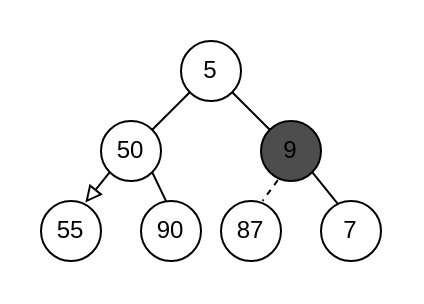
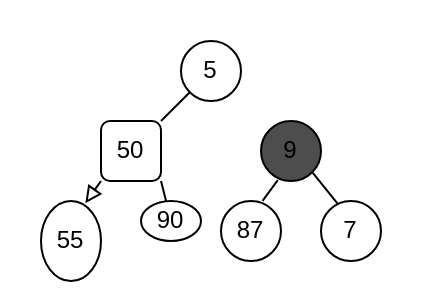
  <mxCell id="0" />
  <mxCell id="1" parent="0" />
  <mxCell id="2" value="87" style="ellipse;whiteSpace=wrap;html=1;aspect=fixed;" parent="1" vertex="1"><mxGeometry x="110" y="100" width="30" height="30" as="geometry" /></mxCell>
- <mxCell id="3" style="edgeStyle=none;html=1;exitX=0.28;exitY=0.987;exitDx=0;exitDy=0;entryX=0.692;entryY=-0.003;entryDx=0;entryDy=0;entryPerimeter=0;endArrow=none;endFill=0;exitPerimeter=0;dashed=1;" parent="1" source="5" target="2" edge="1"><mxGeometry relative="1" as="geometry" /></mxCell>
+ <mxCell id="3" style="edgeStyle=none;html=1;exitX=0.28;exitY=0.987;exitDx=0;exitDy=0;entryX=0.692;entryY=-0.003;entryDx=0;entryDy=0;entryPerimeter=0;endArrow=none;endFill=0;exitPerimeter=0;" parent="1" source="5" target="2" edge="1"><mxGeometry relative="1" as="geometry" /></mxCell>
  <mxCell id="4" style="edgeStyle=none;html=1;exitX=1;exitY=1;exitDx=0;exitDy=0;entryX=0.3;entryY=0.073;entryDx=0;entryDy=0;entryPerimeter=0;endArrow=none;endFill=0;" parent="1" source="5" target="14" edge="1"><mxGeometry relative="1" as="geometry" /></mxCell>
  <mxCell id="5" value="9" style="ellipse;whiteSpace=wrap;html=1;aspect=fixed;fillColor=#4D4D4D;" parent="1" vertex="1"><mxGeometry x="130" y="60" width="30" height="30" as="geometry" /></mxCell>
  <mxCell id="6" style="edgeStyle=none;html=1;exitX=0;exitY=1;exitDx=0;exitDy=0;entryX=1;entryY=0;entryDx=0;entryDy=0;endArrow=none;endFill=0;" parent="1" source="8" target="11" edge="1"><mxGeometry relative="1" as="geometry" /></mxCell>
- <mxCell id="7" style="edgeStyle=none;html=1;exitX=1;exitY=1;exitDx=0;exitDy=0;entryX=0;entryY=0;entryDx=0;entryDy=0;endArrow=none;endFill=0;" parent="1" source="8" target="5" edge="1"><mxGeometry relative="1" as="geometry" /></mxCell>
  <mxCell id="8" value="5" style="ellipse;whiteSpace=wrap;html=1;aspect=fixed;" parent="1" vertex="1"><mxGeometry x="90" y="20" width="30" height="30" as="geometry" /></mxCell>
  <mxCell id="9" style="edgeStyle=none;html=1;exitX=0;exitY=1;exitDx=0;exitDy=0;entryX=0.739;entryY=0.027;entryDx=0;entryDy=0;entryPerimeter=0;endArrow=block;endFill=0;" parent="1" source="11" target="13" edge="1"><mxGeometry relative="1" as="geometry" /></mxCell>
  <mxCell id="10" style="edgeStyle=none;html=1;exitX=1;exitY=1;exitDx=0;exitDy=0;entryX=0.418;entryY=0.003;entryDx=0;entryDy=0;entryPerimeter=0;endArrow=none;endFill=0;" parent="1" source="11" target="12" edge="1"><mxGeometry relative="1" as="geometry" /></mxCell>
- <mxCell id="11" value="50" style="ellipse;whiteSpace=wrap;html=1;aspect=fixed;" parent="1" vertex="1"><mxGeometry x="50" y="60" width="30" height="30" as="geometry" /></mxCell>
- <mxCell id="12" value="90" style="ellipse;whiteSpace=wrap;html=1;aspect=fixed;" parent="1" vertex="1"><mxGeometry x="70" y="100" width="30" height="30" as="geometry" /></mxCell>
- <mxCell id="13" value="55" style="ellipse;whiteSpace=wrap;html=1;aspect=fixed;" parent="1" vertex="1"><mxGeometry x="20" y="100" width="30" height="30" as="geometry" /></mxCell>
+ <mxCell id="11" value="50" style="whiteSpace=wrap;html=1;aspect=fixed;rounded=1;" parent="1" vertex="1"><mxGeometry x="50" y="60" width="30" height="30" as="geometry" /></mxCell>
+ <mxCell id="12" value="90" style="ellipse;whiteSpace=wrap;html=1;aspect=fixed;" parent="1" vertex="1"><mxGeometry x="70" y="100" width="30" height="20" as="geometry" /></mxCell>
+ <mxCell id="13" value="55" style="ellipse;whiteSpace=wrap;html=1;aspect=fixed;" parent="1" vertex="1"><mxGeometry x="20" y="100" width="30" height="40" as="geometry" /></mxCell>
  <mxCell id="14" value="7" style="ellipse;whiteSpace=wrap;html=1;aspect=fixed;fillColor=default;" parent="1" vertex="1"><mxGeometry x="160" y="100" width="30" height="30" as="geometry" /></mxCell>
